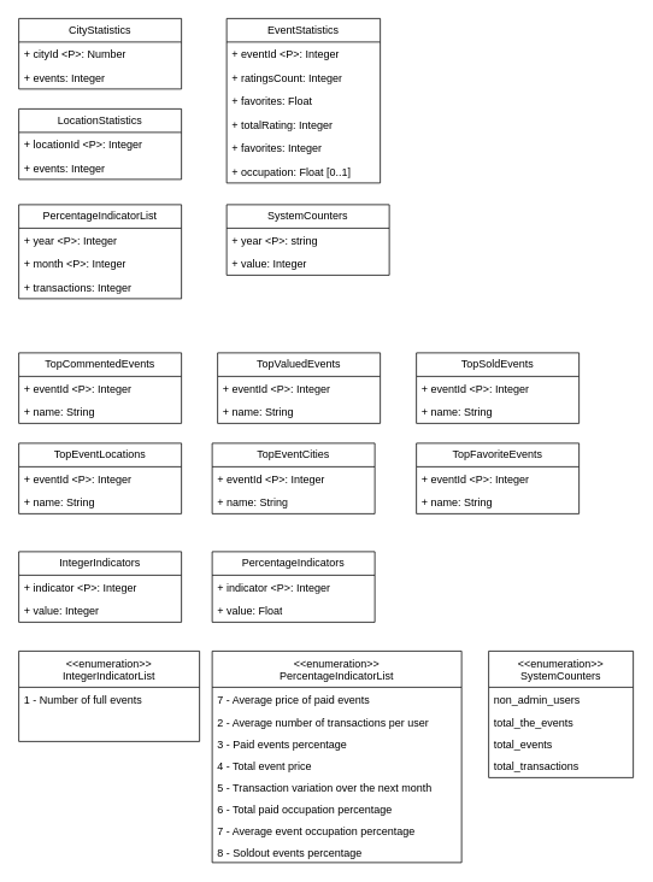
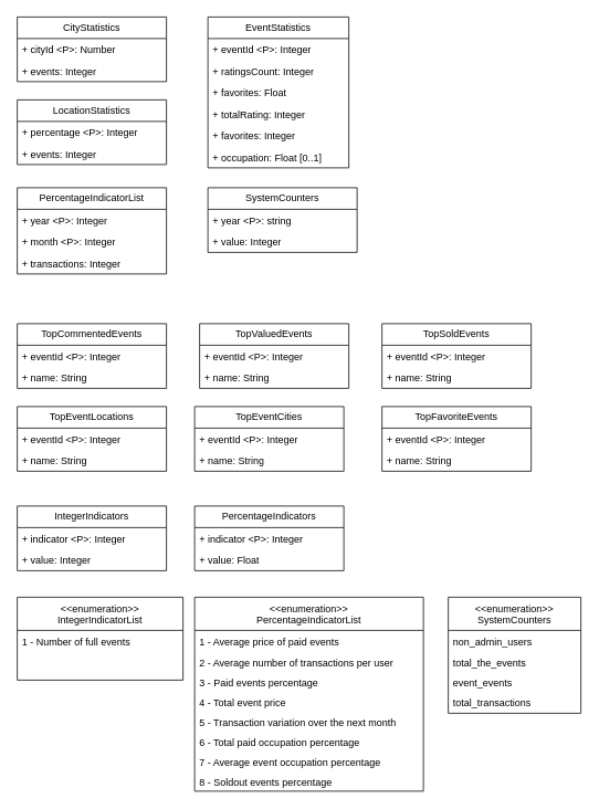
  <mxCell id="0" />
  <mxCell id="1" parent="0" />
  <mxCell id="2" value="EventStatistics" style="swimlane;fontStyle=0;childLayout=stackLayout;horizontal=1;startSize=26;fillColor=none;horizontalStack=0;resizeParent=1;resizeParentMax=0;resizeLast=0;collapsible=1;marginBottom=0;whiteSpace=wrap;html=1;" parent="1" vertex="1"><mxGeometry x="250" y="20" width="170" height="182" as="geometry" /></mxCell>
  <mxCell id="3" value="+ eventId &amp;lt;P&amp;gt;: Integer" style="text;strokeColor=none;fillColor=none;align=left;verticalAlign=top;spacingLeft=4;spacingRight=4;overflow=hidden;rotatable=0;points=[[0,0.5],[1,0.5]];portConstraint=eastwest;whiteSpace=wrap;html=1;" parent="2" vertex="1"><mxGeometry y="26" width="170" height="26" as="geometry" /></mxCell>
  <mxCell id="4" value="+ ratingsCount: Integer" style="text;strokeColor=none;fillColor=none;align=left;verticalAlign=top;spacingLeft=4;spacingRight=4;overflow=hidden;rotatable=0;points=[[0,0.5],[1,0.5]];portConstraint=eastwest;whiteSpace=wrap;html=1;" parent="2" vertex="1"><mxGeometry y="52" width="170" height="26" as="geometry" /></mxCell>
  <mxCell id="5" value="+ favorites: Float" style="text;strokeColor=none;fillColor=none;align=left;verticalAlign=top;spacingLeft=4;spacingRight=4;overflow=hidden;rotatable=0;points=[[0,0.5],[1,0.5]];portConstraint=eastwest;whiteSpace=wrap;html=1;" parent="2" vertex="1"><mxGeometry y="78" width="170" height="26" as="geometry" /></mxCell>
  <mxCell id="6" value="+ totalRating: Integer" style="text;strokeColor=none;fillColor=none;align=left;verticalAlign=top;spacingLeft=4;spacingRight=4;overflow=hidden;rotatable=0;points=[[0,0.5],[1,0.5]];portConstraint=eastwest;whiteSpace=wrap;html=1;" vertex="1" parent="2"><mxGeometry y="104" width="170" height="26" as="geometry" /></mxCell>
  <mxCell id="7" value="+ favorites: Integer" style="text;strokeColor=none;fillColor=none;align=left;verticalAlign=top;spacingLeft=4;spacingRight=4;overflow=hidden;rotatable=0;points=[[0,0.5],[1,0.5]];portConstraint=eastwest;whiteSpace=wrap;html=1;" parent="2" vertex="1"><mxGeometry y="130" width="170" height="26" as="geometry" /></mxCell>
  <mxCell id="8" value="+ occupation: Float [0..1]" style="text;strokeColor=none;fillColor=none;align=left;verticalAlign=top;spacingLeft=4;spacingRight=4;overflow=hidden;rotatable=0;points=[[0,0.5],[1,0.5]];portConstraint=eastwest;whiteSpace=wrap;html=1;" parent="2" vertex="1"><mxGeometry y="156" width="170" height="26" as="geometry" /></mxCell>
  <mxCell id="9" value="CityStatistics" style="swimlane;fontStyle=0;childLayout=stackLayout;horizontal=1;startSize=26;fillColor=none;horizontalStack=0;resizeParent=1;resizeParentMax=0;resizeLast=0;collapsible=1;marginBottom=0;whiteSpace=wrap;html=1;" parent="1" vertex="1"><mxGeometry x="20" y="20" width="180" height="78" as="geometry" /></mxCell>
  <mxCell id="10" value="+ cityId &amp;lt;P&amp;gt;: Number" style="text;strokeColor=none;fillColor=none;align=left;verticalAlign=top;spacingLeft=4;spacingRight=4;overflow=hidden;rotatable=0;points=[[0,0.5],[1,0.5]];portConstraint=eastwest;whiteSpace=wrap;html=1;" parent="9" vertex="1"><mxGeometry y="26" width="180" height="26" as="geometry" /></mxCell>
  <mxCell id="11" value="+ events: Integer" style="text;strokeColor=none;fillColor=none;align=left;verticalAlign=top;spacingLeft=4;spacingRight=4;overflow=hidden;rotatable=0;points=[[0,0.5],[1,0.5]];portConstraint=eastwest;whiteSpace=wrap;html=1;" parent="9" vertex="1"><mxGeometry y="52" width="180" height="26" as="geometry" /></mxCell>
  <mxCell id="12" value="LocationStatistics" style="swimlane;fontStyle=0;childLayout=stackLayout;horizontal=1;startSize=26;fillColor=none;horizontalStack=0;resizeParent=1;resizeParentMax=0;resizeLast=0;collapsible=1;marginBottom=0;whiteSpace=wrap;html=1;" parent="1" vertex="1"><mxGeometry x="20" y="120" width="180" height="78" as="geometry" /></mxCell>
- <mxCell id="13" value="+ locationId &amp;lt;P&amp;gt;: Integer" style="text;strokeColor=none;fillColor=none;align=left;verticalAlign=top;spacingLeft=4;spacingRight=4;overflow=hidden;rotatable=0;points=[[0,0.5],[1,0.5]];portConstraint=eastwest;whiteSpace=wrap;html=1;" parent="12" vertex="1"><mxGeometry y="26" width="180" height="26" as="geometry" /></mxCell>
+ <mxCell id="13" value="+ percentage &amp;lt;P&amp;gt;: Integer" style="text;strokeColor=none;fillColor=none;align=left;verticalAlign=top;spacingLeft=4;spacingRight=4;overflow=hidden;rotatable=0;points=[[0,0.5],[1,0.5]];portConstraint=eastwest;whiteSpace=wrap;html=1;" parent="12" vertex="1"><mxGeometry y="26" width="180" height="26" as="geometry" /></mxCell>
  <mxCell id="14" value="+ events: Integer" style="text;strokeColor=none;fillColor=none;align=left;verticalAlign=top;spacingLeft=4;spacingRight=4;overflow=hidden;rotatable=0;points=[[0,0.5],[1,0.5]];portConstraint=eastwest;whiteSpace=wrap;html=1;" parent="12" vertex="1"><mxGeometry y="52" width="180" height="26" as="geometry" /></mxCell>
  <mxCell id="15" value="PercentageIndicatorList" style="swimlane;fontStyle=0;childLayout=stackLayout;horizontal=1;startSize=26;fillColor=none;horizontalStack=0;resizeParent=1;resizeParentMax=0;resizeLast=0;collapsible=1;marginBottom=0;whiteSpace=wrap;html=1;" parent="1" vertex="1"><mxGeometry x="20" y="226" width="180" height="104" as="geometry" /></mxCell>
  <mxCell id="16" value="+ year &amp;lt;P&amp;gt;: Integer" style="text;strokeColor=none;fillColor=none;align=left;verticalAlign=top;spacingLeft=4;spacingRight=4;overflow=hidden;rotatable=0;points=[[0,0.5],[1,0.5]];portConstraint=eastwest;whiteSpace=wrap;html=1;" parent="15" vertex="1"><mxGeometry y="26" width="180" height="26" as="geometry" /></mxCell>
  <mxCell id="17" value="+ month &amp;lt;P&amp;gt;: Integer" style="text;strokeColor=none;fillColor=none;align=left;verticalAlign=top;spacingLeft=4;spacingRight=4;overflow=hidden;rotatable=0;points=[[0,0.5],[1,0.5]];portConstraint=eastwest;whiteSpace=wrap;html=1;" parent="15" vertex="1"><mxGeometry y="52" width="180" height="26" as="geometry" /></mxCell>
  <mxCell id="18" value="+ transactions: Integer" style="text;strokeColor=none;fillColor=none;align=left;verticalAlign=top;spacingLeft=4;spacingRight=4;overflow=hidden;rotatable=0;points=[[0,0.5],[1,0.5]];portConstraint=eastwest;whiteSpace=wrap;html=1;" parent="15" vertex="1"><mxGeometry y="78" width="180" height="26" as="geometry" /></mxCell>
  <mxCell id="19" value="SystemCounters" style="swimlane;fontStyle=0;childLayout=stackLayout;horizontal=1;startSize=26;fillColor=none;horizontalStack=0;resizeParent=1;resizeParentMax=0;resizeLast=0;collapsible=1;marginBottom=0;whiteSpace=wrap;html=1;" parent="1" vertex="1"><mxGeometry x="250" y="226" width="180" height="78" as="geometry" /></mxCell>
  <mxCell id="20" value="+ year &amp;lt;P&amp;gt;: string" style="text;strokeColor=none;fillColor=none;align=left;verticalAlign=top;spacingLeft=4;spacingRight=4;overflow=hidden;rotatable=0;points=[[0,0.5],[1,0.5]];portConstraint=eastwest;whiteSpace=wrap;html=1;" parent="19" vertex="1"><mxGeometry y="26" width="180" height="26" as="geometry" /></mxCell>
  <mxCell id="21" value="+ value: Integer" style="text;strokeColor=none;fillColor=none;align=left;verticalAlign=top;spacingLeft=4;spacingRight=4;overflow=hidden;rotatable=0;points=[[0,0.5],[1,0.5]];portConstraint=eastwest;whiteSpace=wrap;html=1;" parent="19" vertex="1"><mxGeometry y="52" width="180" height="26" as="geometry" /></mxCell>
  <mxCell id="22" value="TopCommentedEvents" style="swimlane;fontStyle=0;childLayout=stackLayout;horizontal=1;startSize=26;fillColor=none;horizontalStack=0;resizeParent=1;resizeParentMax=0;resizeLast=0;collapsible=1;marginBottom=0;whiteSpace=wrap;html=1;" parent="1" vertex="1"><mxGeometry x="20" y="390" width="180" height="78" as="geometry" /></mxCell>
  <mxCell id="23" value="+ eventId  &amp;lt;P&amp;gt;: Integer" style="text;strokeColor=none;fillColor=none;align=left;verticalAlign=top;spacingLeft=4;spacingRight=4;overflow=hidden;rotatable=0;points=[[0,0.5],[1,0.5]];portConstraint=eastwest;whiteSpace=wrap;html=1;" parent="22" vertex="1"><mxGeometry y="26" width="180" height="26" as="geometry" /></mxCell>
  <mxCell id="24" value="+ name: String" style="text;strokeColor=none;fillColor=none;align=left;verticalAlign=top;spacingLeft=4;spacingRight=4;overflow=hidden;rotatable=0;points=[[0,0.5],[1,0.5]];portConstraint=eastwest;whiteSpace=wrap;html=1;" parent="22" vertex="1"><mxGeometry y="52" width="180" height="26" as="geometry" /></mxCell>
  <mxCell id="25" value="TopValuedEvents" style="swimlane;fontStyle=0;childLayout=stackLayout;horizontal=1;startSize=26;fillColor=none;horizontalStack=0;resizeParent=1;resizeParentMax=0;resizeLast=0;collapsible=1;marginBottom=0;whiteSpace=wrap;html=1;" parent="1" vertex="1"><mxGeometry x="240" y="390" width="180" height="78" as="geometry" /></mxCell>
  <mxCell id="26" value="+ eventId  &amp;lt;P&amp;gt;: Integer" style="text;strokeColor=none;fillColor=none;align=left;verticalAlign=top;spacingLeft=4;spacingRight=4;overflow=hidden;rotatable=0;points=[[0,0.5],[1,0.5]];portConstraint=eastwest;whiteSpace=wrap;html=1;" parent="25" vertex="1"><mxGeometry y="26" width="180" height="26" as="geometry" /></mxCell>
  <mxCell id="27" value="+ name: String" style="text;strokeColor=none;fillColor=none;align=left;verticalAlign=top;spacingLeft=4;spacingRight=4;overflow=hidden;rotatable=0;points=[[0,0.5],[1,0.5]];portConstraint=eastwest;whiteSpace=wrap;html=1;" parent="25" vertex="1"><mxGeometry y="52" width="180" height="26" as="geometry" /></mxCell>
  <mxCell id="28" value="TopSoldEvents" style="swimlane;fontStyle=0;childLayout=stackLayout;horizontal=1;startSize=26;fillColor=none;horizontalStack=0;resizeParent=1;resizeParentMax=0;resizeLast=0;collapsible=1;marginBottom=0;whiteSpace=wrap;html=1;" parent="1" vertex="1"><mxGeometry x="460" y="390" width="180" height="78" as="geometry" /></mxCell>
  <mxCell id="29" value="+ eventId  &amp;lt;P&amp;gt;: Integer" style="text;strokeColor=none;fillColor=none;align=left;verticalAlign=top;spacingLeft=4;spacingRight=4;overflow=hidden;rotatable=0;points=[[0,0.5],[1,0.5]];portConstraint=eastwest;whiteSpace=wrap;html=1;" parent="28" vertex="1"><mxGeometry y="26" width="180" height="26" as="geometry" /></mxCell>
  <mxCell id="30" value="+ name: String" style="text;strokeColor=none;fillColor=none;align=left;verticalAlign=top;spacingLeft=4;spacingRight=4;overflow=hidden;rotatable=0;points=[[0,0.5],[1,0.5]];portConstraint=eastwest;whiteSpace=wrap;html=1;" parent="28" vertex="1"><mxGeometry y="52" width="180" height="26" as="geometry" /></mxCell>
  <mxCell id="31" value="TopEventLocations" style="swimlane;fontStyle=0;childLayout=stackLayout;horizontal=1;startSize=26;fillColor=none;horizontalStack=0;resizeParent=1;resizeParentMax=0;resizeLast=0;collapsible=1;marginBottom=0;whiteSpace=wrap;html=1;" parent="1" vertex="1"><mxGeometry x="20" y="490" width="180" height="78" as="geometry" /></mxCell>
  <mxCell id="32" value="+ eventId  &amp;lt;P&amp;gt;: Integer" style="text;strokeColor=none;fillColor=none;align=left;verticalAlign=top;spacingLeft=4;spacingRight=4;overflow=hidden;rotatable=0;points=[[0,0.5],[1,0.5]];portConstraint=eastwest;whiteSpace=wrap;html=1;" parent="31" vertex="1"><mxGeometry y="26" width="180" height="26" as="geometry" /></mxCell>
  <mxCell id="33" value="+ name: String" style="text;strokeColor=none;fillColor=none;align=left;verticalAlign=top;spacingLeft=4;spacingRight=4;overflow=hidden;rotatable=0;points=[[0,0.5],[1,0.5]];portConstraint=eastwest;whiteSpace=wrap;html=1;" parent="31" vertex="1"><mxGeometry y="52" width="180" height="26" as="geometry" /></mxCell>
  <mxCell id="34" value="TopFavoriteEvents" style="swimlane;fontStyle=0;childLayout=stackLayout;horizontal=1;startSize=26;fillColor=none;horizontalStack=0;resizeParent=1;resizeParentMax=0;resizeLast=0;collapsible=1;marginBottom=0;whiteSpace=wrap;html=1;" parent="1" vertex="1"><mxGeometry x="460" y="490" width="180" height="78" as="geometry" /></mxCell>
  <mxCell id="35" value="+ eventId  &amp;lt;P&amp;gt;: Integer" style="text;strokeColor=none;fillColor=none;align=left;verticalAlign=top;spacingLeft=4;spacingRight=4;overflow=hidden;rotatable=0;points=[[0,0.5],[1,0.5]];portConstraint=eastwest;whiteSpace=wrap;html=1;" parent="34" vertex="1"><mxGeometry y="26" width="180" height="26" as="geometry" /></mxCell>
  <mxCell id="36" value="+ name: String" style="text;strokeColor=none;fillColor=none;align=left;verticalAlign=top;spacingLeft=4;spacingRight=4;overflow=hidden;rotatable=0;points=[[0,0.5],[1,0.5]];portConstraint=eastwest;whiteSpace=wrap;html=1;" parent="34" vertex="1"><mxGeometry y="52" width="180" height="26" as="geometry" /></mxCell>
  <mxCell id="37" value="&lt;div&gt;IntegerIndicators&lt;/div&gt;" style="swimlane;fontStyle=0;childLayout=stackLayout;horizontal=1;startSize=26;fillColor=none;horizontalStack=0;resizeParent=1;resizeParentMax=0;resizeLast=0;collapsible=1;marginBottom=0;whiteSpace=wrap;html=1;" parent="1" vertex="1"><mxGeometry x="20" y="610" width="180" height="78" as="geometry" /></mxCell>
  <mxCell id="38" value="+ indicator &amp;lt;P&amp;gt;: Integer" style="text;strokeColor=none;fillColor=none;align=left;verticalAlign=top;spacingLeft=4;spacingRight=4;overflow=hidden;rotatable=0;points=[[0,0.5],[1,0.5]];portConstraint=eastwest;whiteSpace=wrap;html=1;" parent="37" vertex="1"><mxGeometry y="26" width="180" height="26" as="geometry" /></mxCell>
  <mxCell id="39" value="+ value: Integer" style="text;strokeColor=none;fillColor=none;align=left;verticalAlign=top;spacingLeft=4;spacingRight=4;overflow=hidden;rotatable=0;points=[[0,0.5],[1,0.5]];portConstraint=eastwest;whiteSpace=wrap;html=1;" parent="37" vertex="1"><mxGeometry y="52" width="180" height="26" as="geometry" /></mxCell>
  <mxCell id="40" value="&lt;div&gt;PercentageIndicators&lt;/div&gt;" style="swimlane;fontStyle=0;childLayout=stackLayout;horizontal=1;startSize=26;fillColor=none;horizontalStack=0;resizeParent=1;resizeParentMax=0;resizeLast=0;collapsible=1;marginBottom=0;whiteSpace=wrap;html=1;" parent="1" vertex="1"><mxGeometry x="234" y="610" width="180" height="78" as="geometry" /></mxCell>
  <mxCell id="41" value="+ indicator &amp;lt;P&amp;gt;: Integer" style="text;strokeColor=none;fillColor=none;align=left;verticalAlign=top;spacingLeft=4;spacingRight=4;overflow=hidden;rotatable=0;points=[[0,0.5],[1,0.5]];portConstraint=eastwest;whiteSpace=wrap;html=1;" parent="40" vertex="1"><mxGeometry y="26" width="180" height="26" as="geometry" /></mxCell>
  <mxCell id="42" value="+ value: Float" style="text;strokeColor=none;fillColor=none;align=left;verticalAlign=top;spacingLeft=4;spacingRight=4;overflow=hidden;rotatable=0;points=[[0,0.5],[1,0.5]];portConstraint=eastwest;whiteSpace=wrap;html=1;" parent="40" vertex="1"><mxGeometry y="52" width="180" height="26" as="geometry" /></mxCell>
  <mxCell id="43" value="&lt;&lt;enumeration&gt;&gt;&#10;IntegerIndicatorList&#10;" style="swimlane;fontStyle=0;align=center;verticalAlign=top;childLayout=stackLayout;horizontal=1;startSize=40;horizontalStack=0;resizeParent=1;resizeLast=0;collapsible=1;marginBottom=0;rounded=0;shadow=0;strokeWidth=1;" parent="1" vertex="1"><mxGeometry x="20" y="720" width="200" height="100" as="geometry"><mxRectangle x="348" y="-320" width="160" height="26" as="alternateBounds" /></mxGeometry></mxCell>
  <mxCell id="44" value="1 - Number of full events " style="text;align=left;verticalAlign=top;spacingLeft=4;spacingRight=4;overflow=hidden;rotatable=0;points=[[0,0.5],[1,0.5]];portConstraint=eastwest;rounded=0;shadow=0;html=0;" parent="43" vertex="1"><mxGeometry y="40" width="200" height="24" as="geometry" /></mxCell>
  <mxCell id="45" value="&lt;&lt;enumeration&gt;&gt;&#10;PercentageIndicatorList&#10;" style="swimlane;fontStyle=0;align=center;verticalAlign=top;childLayout=stackLayout;horizontal=1;startSize=40;horizontalStack=0;resizeParent=1;resizeLast=0;collapsible=1;marginBottom=0;rounded=0;shadow=0;strokeWidth=1;" parent="1" vertex="1"><mxGeometry x="234" y="720" width="276" height="234" as="geometry"><mxRectangle x="348" y="-320" width="160" height="26" as="alternateBounds" /></mxGeometry></mxCell>
- <mxCell id="46" value="7 - Average price of paid events" style="text;align=left;verticalAlign=top;spacingLeft=4;spacingRight=4;overflow=hidden;rotatable=0;points=[[0,0.5],[1,0.5]];portConstraint=eastwest;" parent="45" vertex="1"><mxGeometry y="40" width="276" height="26" as="geometry" /></mxCell>
+ <mxCell id="46" value="1 - Average price of paid events" style="text;align=left;verticalAlign=top;spacingLeft=4;spacingRight=4;overflow=hidden;rotatable=0;points=[[0,0.5],[1,0.5]];portConstraint=eastwest;" parent="45" vertex="1"><mxGeometry y="40" width="276" height="26" as="geometry" /></mxCell>
  <mxCell id="47" value="2 - Average number of transactions per user " style="text;align=left;verticalAlign=top;spacingLeft=4;spacingRight=4;overflow=hidden;rotatable=0;points=[[0,0.5],[1,0.5]];portConstraint=eastwest;rounded=0;shadow=0;html=0;" parent="45" vertex="1"><mxGeometry y="66" width="276" height="24" as="geometry" /></mxCell>
  <mxCell id="48" value="3 - Paid events percentage " style="text;align=left;verticalAlign=top;spacingLeft=4;spacingRight=4;overflow=hidden;rotatable=0;points=[[0,0.5],[1,0.5]];portConstraint=eastwest;rounded=0;shadow=0;html=0;" parent="45" vertex="1"><mxGeometry y="90" width="276" height="24" as="geometry" /></mxCell>
  <mxCell id="49" value="4 - Total event price " style="text;align=left;verticalAlign=top;spacingLeft=4;spacingRight=4;overflow=hidden;rotatable=0;points=[[0,0.5],[1,0.5]];portConstraint=eastwest;rounded=0;shadow=0;html=0;" parent="45" vertex="1"><mxGeometry y="114" width="276" height="24" as="geometry" /></mxCell>
  <mxCell id="50" value="5 - Transaction variation over the next month " style="text;align=left;verticalAlign=top;spacingLeft=4;spacingRight=4;overflow=hidden;rotatable=0;points=[[0,0.5],[1,0.5]];portConstraint=eastwest;rounded=0;shadow=0;html=0;" parent="45" vertex="1"><mxGeometry y="138" width="276" height="24" as="geometry" /></mxCell>
  <mxCell id="51" value="6 - Total paid occupation percentage" style="text;align=left;verticalAlign=top;spacingLeft=4;spacingRight=4;overflow=hidden;rotatable=0;points=[[0,0.5],[1,0.5]];portConstraint=eastwest;rounded=0;shadow=0;html=0;" parent="45" vertex="1"><mxGeometry y="162" width="276" height="24" as="geometry" /></mxCell>
  <mxCell id="52" value="7 - Average event occupation percentage" style="text;align=left;verticalAlign=top;spacingLeft=4;spacingRight=4;overflow=hidden;rotatable=0;points=[[0,0.5],[1,0.5]];portConstraint=eastwest;rounded=0;shadow=0;html=0;" vertex="1" parent="45"><mxGeometry y="186" width="276" height="24" as="geometry" /></mxCell>
  <mxCell id="53" value="8 - Soldout events percentage" style="text;align=left;verticalAlign=top;spacingLeft=4;spacingRight=4;overflow=hidden;rotatable=0;points=[[0,0.5],[1,0.5]];portConstraint=eastwest;rounded=0;shadow=0;html=0;" parent="45" vertex="1"><mxGeometry y="210" width="276" height="24" as="geometry" /></mxCell>
  <mxCell id="54" value="&lt;&lt;enumeration&gt;&gt;&#10;SystemCounters&#10;" style="swimlane;fontStyle=0;align=center;verticalAlign=top;childLayout=stackLayout;horizontal=1;startSize=40;horizontalStack=0;resizeParent=1;resizeLast=0;collapsible=1;marginBottom=0;rounded=0;shadow=0;strokeWidth=1;" parent="1" vertex="1"><mxGeometry x="540" y="720" width="160" height="140" as="geometry"><mxRectangle x="348" y="-320" width="160" height="26" as="alternateBounds" /></mxGeometry></mxCell>
  <mxCell id="55" value="non_admin_users" style="text;align=left;verticalAlign=top;spacingLeft=4;spacingRight=4;overflow=hidden;rotatable=0;points=[[0,0.5],[1,0.5]];portConstraint=eastwest;" parent="54" vertex="1"><mxGeometry y="40" width="160" height="26" as="geometry" /></mxCell>
  <mxCell id="56" value="total_the_events" style="text;align=left;verticalAlign=top;spacingLeft=4;spacingRight=4;overflow=hidden;rotatable=0;points=[[0,0.5],[1,0.5]];portConstraint=eastwest;rounded=0;shadow=0;html=0;" parent="54" vertex="1"><mxGeometry y="66" width="160" height="24" as="geometry" /></mxCell>
- <mxCell id="57" value="total_events" style="text;align=left;verticalAlign=top;spacingLeft=4;spacingRight=4;overflow=hidden;rotatable=0;points=[[0,0.5],[1,0.5]];portConstraint=eastwest;rounded=0;shadow=0;html=0;" parent="54" vertex="1"><mxGeometry y="90" width="160" height="24" as="geometry" /></mxCell>
+ <mxCell id="57" value="event_events" style="text;align=left;verticalAlign=top;spacingLeft=4;spacingRight=4;overflow=hidden;rotatable=0;points=[[0,0.5],[1,0.5]];portConstraint=eastwest;rounded=0;shadow=0;html=0;" parent="54" vertex="1"><mxGeometry y="90" width="160" height="24" as="geometry" /></mxCell>
  <mxCell id="58" value="total_transactions" style="text;align=left;verticalAlign=top;spacingLeft=4;spacingRight=4;overflow=hidden;rotatable=0;points=[[0,0.5],[1,0.5]];portConstraint=eastwest;rounded=0;shadow=0;html=0;" parent="54" vertex="1"><mxGeometry y="114" width="160" height="24" as="geometry" /></mxCell>
  <mxCell id="59" value="TopEventCities" style="swimlane;fontStyle=0;childLayout=stackLayout;horizontal=1;startSize=26;fillColor=none;horizontalStack=0;resizeParent=1;resizeParentMax=0;resizeLast=0;collapsible=1;marginBottom=0;whiteSpace=wrap;html=1;" vertex="1" parent="1"><mxGeometry x="234" y="490" width="180" height="78" as="geometry" /></mxCell>
  <mxCell id="60" value="+ eventId  &amp;lt;P&amp;gt;: Integer" style="text;strokeColor=none;fillColor=none;align=left;verticalAlign=top;spacingLeft=4;spacingRight=4;overflow=hidden;rotatable=0;points=[[0,0.5],[1,0.5]];portConstraint=eastwest;whiteSpace=wrap;html=1;" vertex="1" parent="59"><mxGeometry y="26" width="180" height="26" as="geometry" /></mxCell>
  <mxCell id="61" value="+ name: String" style="text;strokeColor=none;fillColor=none;align=left;verticalAlign=top;spacingLeft=4;spacingRight=4;overflow=hidden;rotatable=0;points=[[0,0.5],[1,0.5]];portConstraint=eastwest;whiteSpace=wrap;html=1;" vertex="1" parent="59"><mxGeometry y="52" width="180" height="26" as="geometry" /></mxCell>
